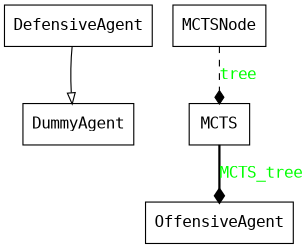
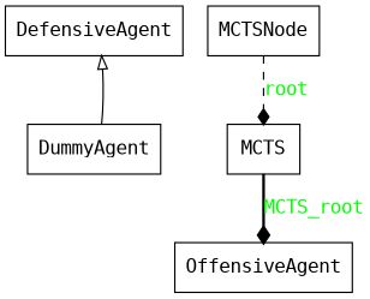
  digraph {
    fontname="DejaVu Sans Mono"
    rankdir=TB
    node [color=black fontcolor=black fontname="DejaVu Sans Mono" shape=record style=solid]
    edge [arrowhead=diamond arrowtail=none fontname="DejaVu Sans Mono" fontcolor=green]
    n1 [label=<DefensiveAgent>]
    n2 [label=<DummyAgent>]
    n3 [label=<MCTS>]
    n4 [label=<OffensiveAgent>]
    n5 [label=<MCTSNode>]
-   n1 -> n2 [arrowhead=empty style=solid fontcolor=""]
-   n3 -> n4 [label=MCTS_tree style=bold]
-   n5 -> n3 [label=tree style=dashed]
+   n2 -> n1 [arrowhead=empty style=solid fontcolor=""]
+   n3 -> n4 [label=MCTS_root style=bold]
+   n5 -> n3 [label=root style=dashed]
  }
